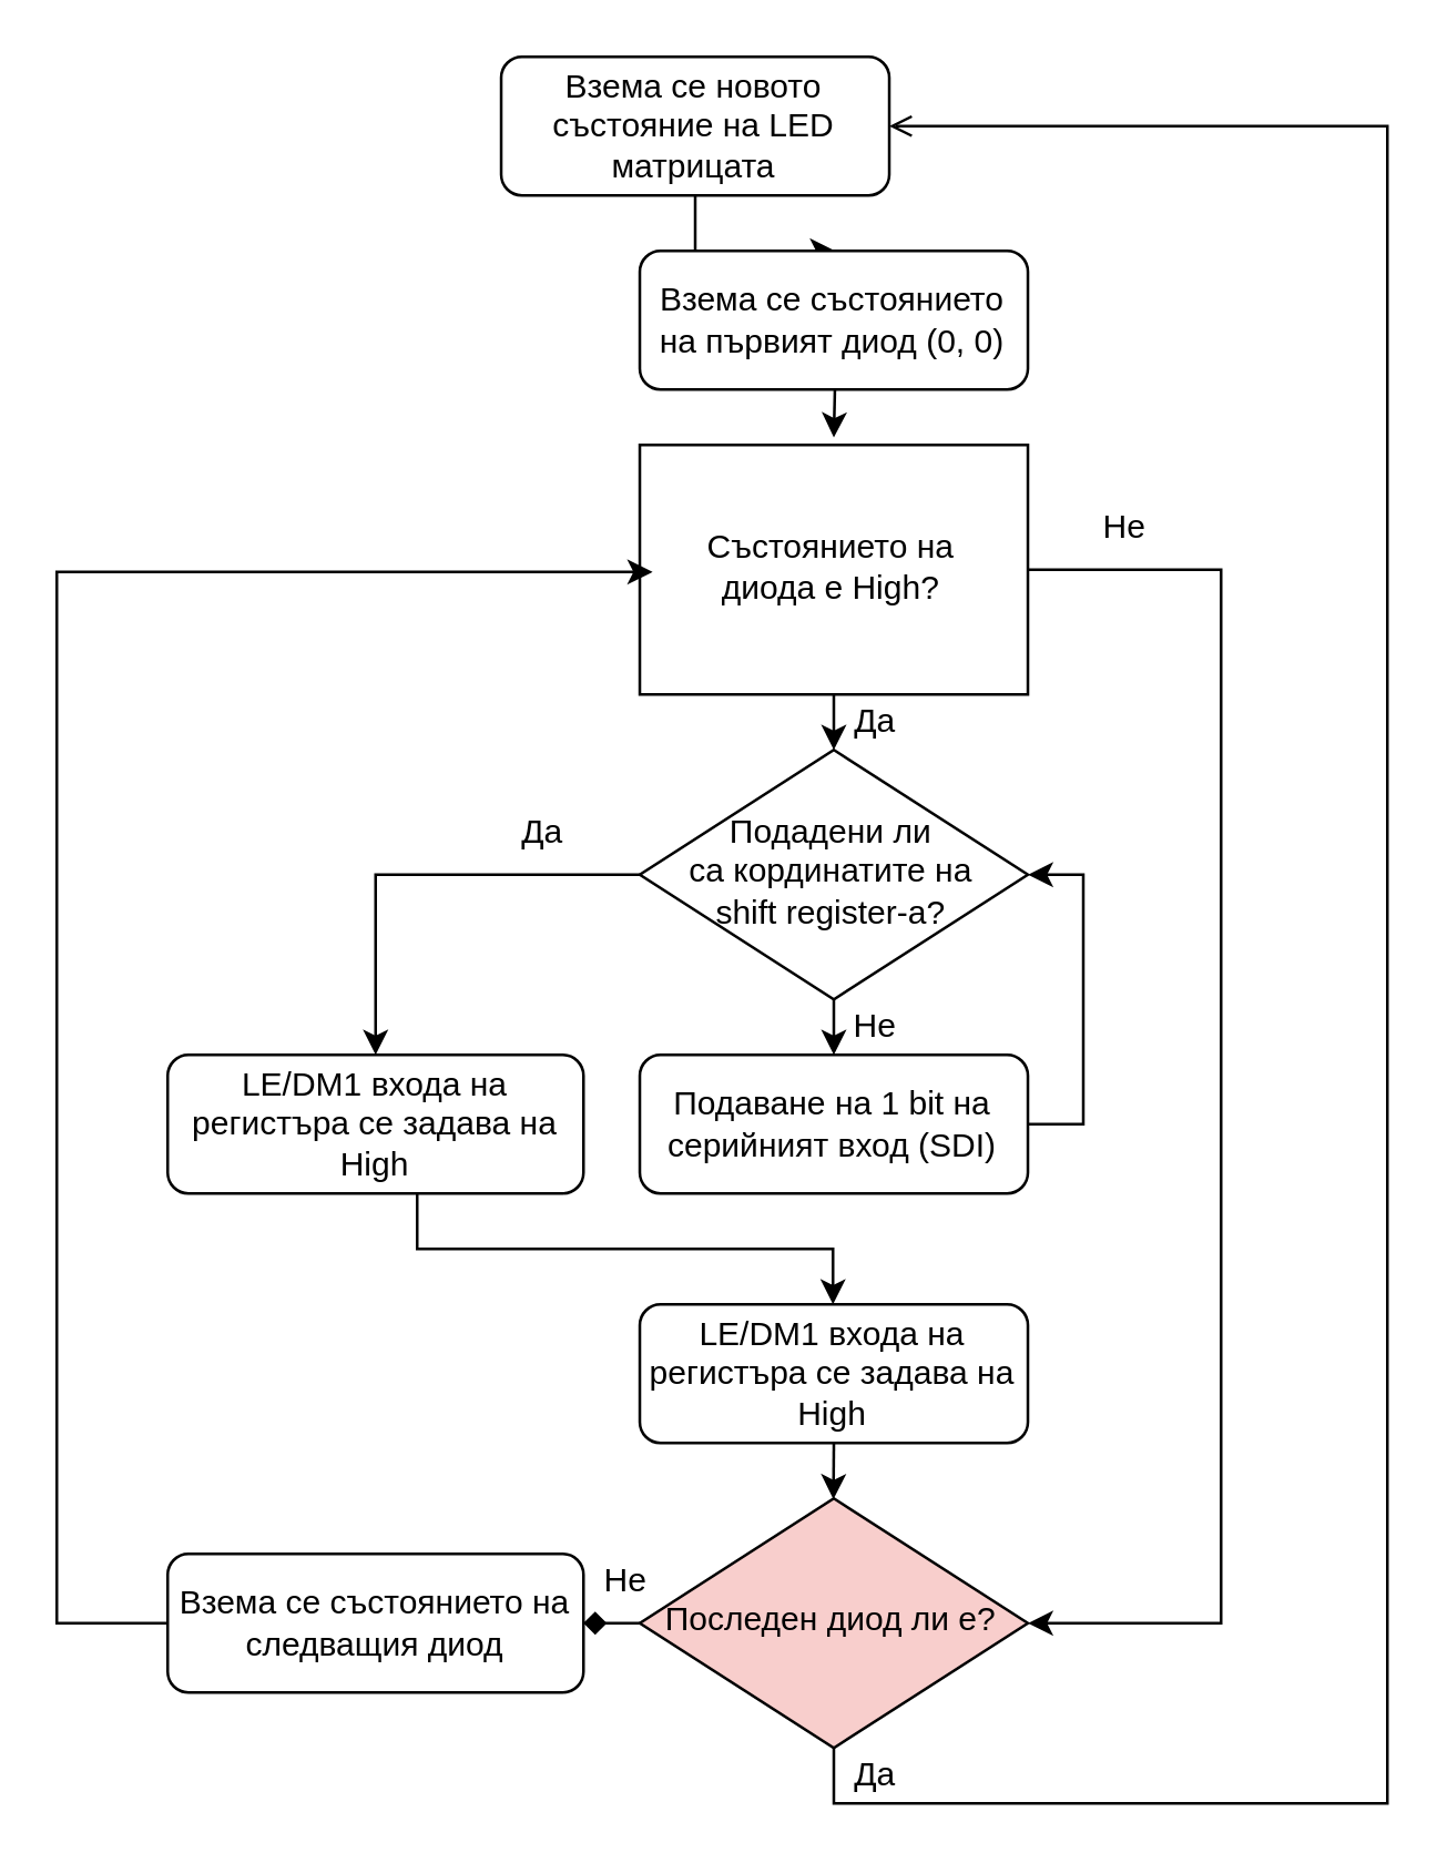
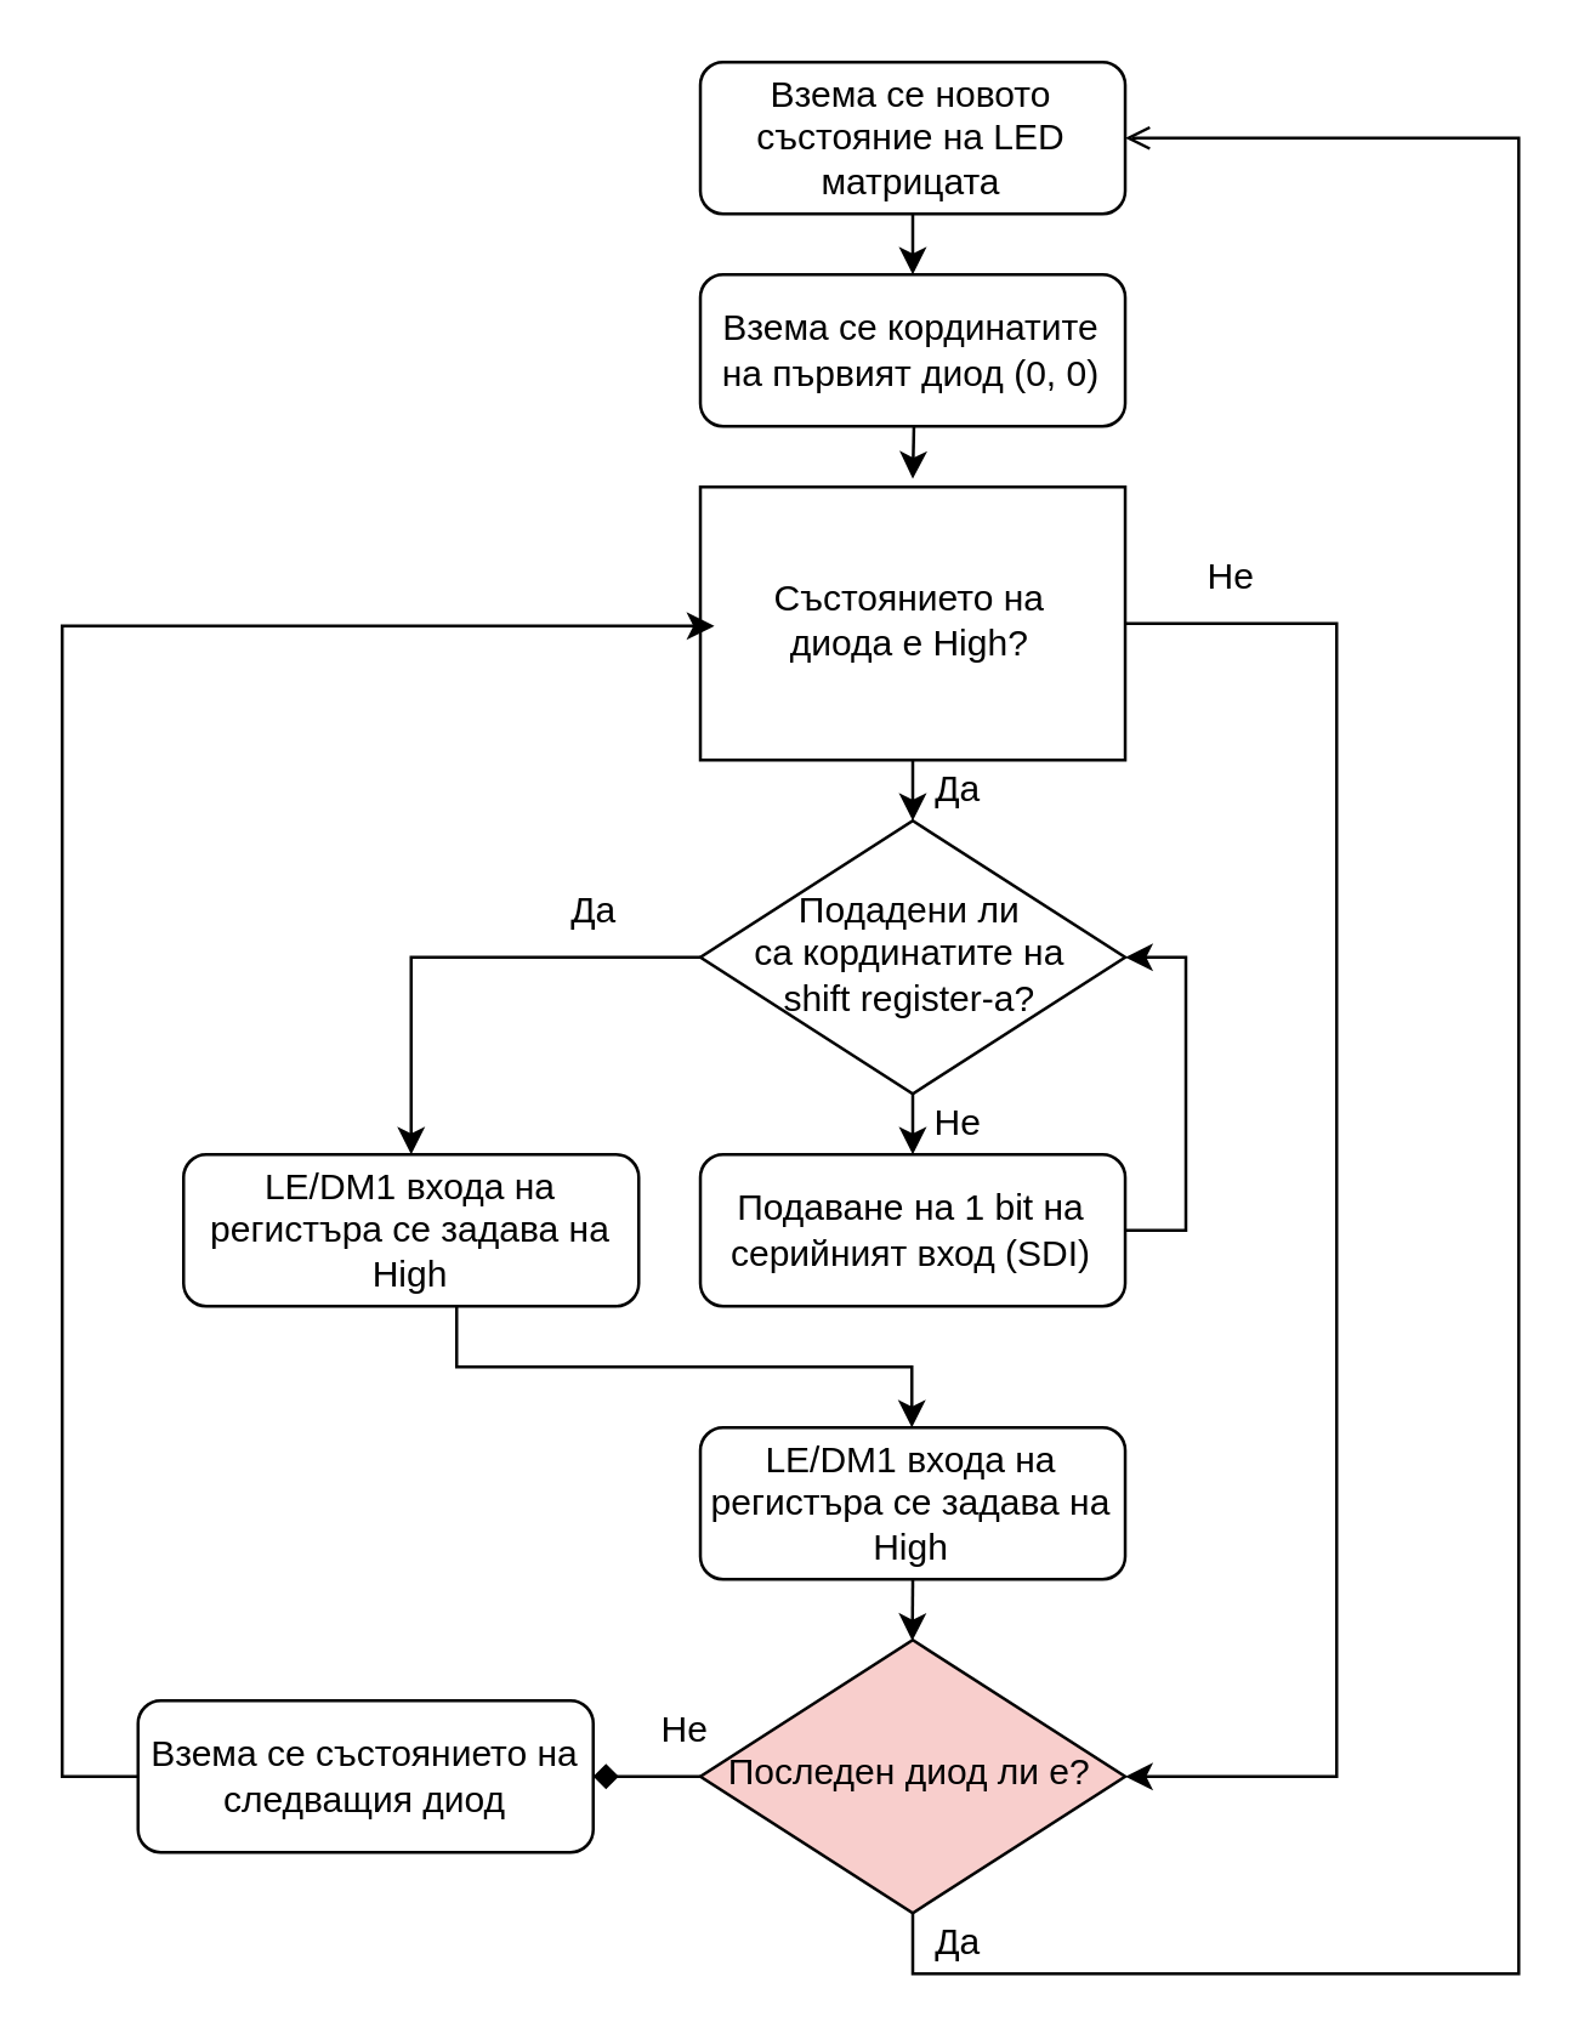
  <mxCell id="0" />
  <mxCell id="1" parent="0" />
  <mxCell id="2" style="edgeStyle=orthogonalEdgeStyle;rounded=0;orthogonalLoop=1;jettySize=auto;html=1;entryX=0.5;entryY=0;entryDx=0;entryDy=0;fontSize=12;" edge="1" parent="1" source="3"><mxGeometry relative="1" as="geometry"><mxPoint x="300.31" y="90" as="targetPoint" /></mxGeometry></mxCell>
- <mxCell id="3" value="&lt;span style=&quot;white-space: normal&quot;&gt;Взема се новото състояние на LED матрицата&lt;br&gt;&lt;/span&gt;" style="rounded=1;whiteSpace=wrap;html=1;fontSize=12;glass=0;strokeWidth=1;shadow=0;" parent="1" vertex="1"><mxGeometry x="180.31" y="20" width="140" height="50" as="geometry" /></mxCell>
+ <mxCell id="3" value="&lt;span style=&quot;white-space: normal&quot;&gt;Взема се новото състояние на LED матрицата&lt;br&gt;&lt;/span&gt;" style="rounded=1;whiteSpace=wrap;html=1;fontSize=12;glass=0;strokeWidth=1;shadow=0;" parent="1" vertex="1"><mxGeometry x="230.31" y="20" width="140" height="50" as="geometry" /></mxCell>
  <mxCell id="4" style="edgeStyle=orthogonalEdgeStyle;rounded=0;orthogonalLoop=1;jettySize=auto;html=1;entryX=0.5;entryY=-0.03;entryDx=0;entryDy=0;entryPerimeter=0;fontSize=12;" edge="1" parent="1" target="7"><mxGeometry relative="1" as="geometry"><mxPoint x="300.689" y="139.756" as="sourcePoint" /></mxGeometry></mxCell>
  <mxCell id="5" value="" style="edgeStyle=orthogonalEdgeStyle;rounded=0;orthogonalLoop=1;jettySize=auto;html=1;fontSize=12;entryX=1;entryY=0.5;entryDx=0;entryDy=0;" edge="1" parent="1" source="7" target="26"><mxGeometry relative="1" as="geometry"><mxPoint x="370.31" y="564.857" as="targetPoint" /><Array as="points"><mxPoint x="440" y="205" /><mxPoint x="440" y="585" /></Array></mxGeometry></mxCell>
  <mxCell id="6" value="" style="edgeStyle=orthogonalEdgeStyle;rounded=0;orthogonalLoop=1;jettySize=auto;html=1;fontSize=12;" edge="1" parent="1" source="7"><mxGeometry relative="1" as="geometry"><mxPoint x="300.31" y="270" as="targetPoint" /></mxGeometry></mxCell>
  <mxCell id="7" value="Състоянието на&lt;br&gt;диода е High?" style="fillColor=#ffffff;fontSize=12;spacingTop=0;spacing=2;spacingBottom=2;spacingRight=2;spacingLeft=0;horizontal=1;verticalAlign=middle;labelBackgroundColor=none;labelBorderColor=none;html=1;rounded=0;" vertex="1" parent="1"><mxGeometry x="230.31" y="160" width="140" height="90" as="geometry" /></mxCell>
  <mxCell id="8" value="" style="edgeStyle=orthogonalEdgeStyle;rounded=0;orthogonalLoop=1;jettySize=auto;html=1;fontSize=12;" edge="1" parent="1" source="10"><mxGeometry relative="1" as="geometry"><mxPoint x="300.453" y="380.092" as="targetPoint" /></mxGeometry></mxCell>
  <mxCell id="9" value="" style="edgeStyle=orthogonalEdgeStyle;rounded=0;orthogonalLoop=1;jettySize=auto;html=1;fontSize=12;entryX=0.5;entryY=0;entryDx=0;entryDy=0;" edge="1" parent="1" source="10" target="16"><mxGeometry relative="1" as="geometry"><mxPoint x="150.344" y="370.221" as="targetPoint" /></mxGeometry></mxCell>
  <mxCell id="10" value="Подадени ли&lt;br&gt;са кординатите на&lt;br&gt;shift register-a?" style="rhombus;fillColor=#ffffff;fontSize=12;spacingTop=0;spacing=2;spacingBottom=2;spacingRight=2;spacingLeft=0;horizontal=1;verticalAlign=middle;labelBackgroundColor=none;labelBorderColor=none;html=1;" vertex="1" parent="1"><mxGeometry x="230.31" y="270" width="140" height="90" as="geometry" /></mxCell>
  <mxCell id="11" value="" style="edgeStyle=orthogonalEdgeStyle;rounded=0;orthogonalLoop=1;jettySize=auto;html=1;fontSize=12;entryX=1;entryY=0.5;entryDx=0;entryDy=0;" edge="1" parent="1" source="12" target="10"><mxGeometry relative="1" as="geometry"><mxPoint x="450.31" y="405" as="targetPoint" /><Array as="points"><mxPoint x="390.31" y="405" /><mxPoint x="390.31" y="315" /></Array></mxGeometry></mxCell>
  <mxCell id="12" value="&lt;span style=&quot;white-space: normal&quot;&gt;Подаване на 1 bit на серийният вход (SDI)&lt;br&gt;&lt;/span&gt;" style="rounded=1;whiteSpace=wrap;html=1;fontSize=12;glass=0;strokeWidth=1;shadow=0;" vertex="1" parent="1"><mxGeometry x="230.31" y="380" width="140" height="50" as="geometry" /></mxCell>
  <mxCell id="13" value="Не&lt;br&gt;" style="text;html=1;align=center;verticalAlign=middle;resizable=0;points=[];autosize=1;fontSize=12;" vertex="1" parent="1"><mxGeometry x="300.31" y="360" width="30" height="20" as="geometry" /></mxCell>
- <mxCell id="14" value="&lt;span style=&quot;white-space: normal&quot;&gt;Взема се състоянието на първият диод (0, 0)&lt;br&gt;&lt;/span&gt;" style="rounded=1;whiteSpace=wrap;html=1;fontSize=12;glass=0;strokeWidth=1;shadow=0;" vertex="1" parent="1"><mxGeometry x="230.31" y="90" width="140" height="50" as="geometry" /></mxCell>
+ <mxCell id="14" value="&lt;span style=&quot;white-space: normal&quot;&gt;Взема се кординатите на първият диод (0, 0)&lt;br&gt;&lt;/span&gt;" style="rounded=1;whiteSpace=wrap;html=1;fontSize=12;glass=0;strokeWidth=1;shadow=0;" vertex="1" parent="1"><mxGeometry x="230.31" y="90" width="140" height="50" as="geometry" /></mxCell>
  <mxCell id="15" value="" style="edgeStyle=orthogonalEdgeStyle;rounded=0;orthogonalLoop=1;jettySize=auto;html=1;fontSize=12;" edge="1" parent="1" source="16" target="18"><mxGeometry relative="1" as="geometry"><Array as="points"><mxPoint x="150" y="450" /><mxPoint x="300" y="450" /></Array></mxGeometry></mxCell>
  <mxCell id="16" value="&lt;span style=&quot;white-space: normal&quot;&gt;LE/DM1 входа на регистъра се задава на High&lt;br&gt;&lt;/span&gt;" style="rounded=1;whiteSpace=wrap;html=1;fontSize=12;glass=0;strokeWidth=1;shadow=0;" vertex="1" parent="1"><mxGeometry x="60" y="380" width="150" height="50" as="geometry" /></mxCell>
  <mxCell id="17" style="edgeStyle=orthogonalEdgeStyle;rounded=0;orthogonalLoop=1;jettySize=auto;html=1;exitX=0.5;exitY=1;exitDx=0;exitDy=0;entryX=0.5;entryY=0;entryDx=0;entryDy=0;fontSize=12;" edge="1" parent="1" source="18"><mxGeometry relative="1" as="geometry"><mxPoint x="300.143" y="540.286" as="targetPoint" /></mxGeometry></mxCell>
  <mxCell id="18" value="&lt;span style=&quot;white-space: normal&quot;&gt;LE/DM1 входа на регистъра се задава на High&lt;br&gt;&lt;/span&gt;" style="rounded=1;whiteSpace=wrap;html=1;fontSize=12;glass=0;strokeWidth=1;shadow=0;" vertex="1" parent="1"><mxGeometry x="230.31" y="470" width="140" height="50" as="geometry" /></mxCell>
  <mxCell id="19" value="Да" style="text;html=1;align=center;verticalAlign=middle;resizable=0;points=[];autosize=1;fontSize=12;" vertex="1" parent="1"><mxGeometry x="180" y="290" width="30" height="20" as="geometry" /></mxCell>
  <mxCell id="20" value="Не" style="text;html=1;align=center;verticalAlign=middle;resizable=0;points=[];autosize=1;fontSize=12;" vertex="1" parent="1"><mxGeometry x="390" y="180" width="30" height="20" as="geometry" /></mxCell>
  <mxCell id="21" value="Да" style="text;html=1;align=center;verticalAlign=middle;resizable=0;points=[];autosize=1;fontSize=12;" vertex="1" parent="1"><mxGeometry x="300.31" y="250" width="30" height="20" as="geometry" /></mxCell>
  <mxCell id="22" value="" style="edgeStyle=orthogonalEdgeStyle;rounded=0;orthogonalLoop=1;jettySize=auto;html=1;fontSize=12;entryX=0.033;entryY=0.509;entryDx=0;entryDy=0;entryPerimeter=0;" edge="1" parent="1" source="23" target="7"><mxGeometry relative="1" as="geometry"><mxPoint x="10" y="210" as="targetPoint" /><Array as="points"><mxPoint x="20" y="585" /><mxPoint x="20" y="206" /></Array></mxGeometry></mxCell>
- <mxCell id="23" value="&lt;span style=&quot;white-space: normal&quot;&gt;Взема се състоянието на следващия диод&lt;br&gt;&lt;/span&gt;" style="rounded=1;whiteSpace=wrap;html=1;fontSize=12;glass=0;strokeWidth=1;shadow=0;" vertex="1" parent="1"><mxGeometry x="60" y="560" width="150" height="50" as="geometry" /></mxCell>
+ <mxCell id="23" value="&lt;span style=&quot;white-space: normal&quot;&gt;Взема се състоянието на следващия диод&lt;br&gt;&lt;/span&gt;" style="rounded=1;whiteSpace=wrap;html=1;fontSize=12;glass=0;strokeWidth=1;shadow=0;" vertex="1" parent="1"><mxGeometry x="45" y="560" width="150" height="50" as="geometry" /></mxCell>
  <mxCell id="24" value="" style="edgeStyle=orthogonalEdgeStyle;rounded=0;orthogonalLoop=1;jettySize=auto;html=1;fontSize=12;entryX=1;entryY=0.5;entryDx=0;entryDy=0;endArrow=open;" edge="1" parent="1" source="26" target="3"><mxGeometry relative="1" as="geometry"><mxPoint x="500" y="40" as="targetPoint" /><Array as="points"><mxPoint x="300" y="650" /><mxPoint x="500" y="650" /><mxPoint x="500" y="45" /></Array></mxGeometry></mxCell>
  <mxCell id="25" value="" style="edgeStyle=orthogonalEdgeStyle;rounded=0;orthogonalLoop=1;jettySize=auto;html=1;fontSize=12;endArrow=diamond;" edge="1" parent="1" source="26" target="23"><mxGeometry relative="1" as="geometry" /></mxCell>
  <mxCell id="26" value="Последен диод ли е?" style="rhombus;fillColor=#f8cecc;fontSize=12;spacingTop=0;spacing=2;spacingBottom=2;spacingRight=2;spacingLeft=0;horizontal=1;verticalAlign=middle;labelBackgroundColor=none;labelBorderColor=none;html=1;" vertex="1" parent="1"><mxGeometry x="230.31" y="540" width="140" height="90" as="geometry" /></mxCell>
  <mxCell id="27" value="Да" style="text;html=1;align=center;verticalAlign=middle;resizable=0;points=[];autosize=1;fontSize=12;" vertex="1" parent="1"><mxGeometry x="300.31" y="630" width="30" height="20" as="geometry" /></mxCell>
  <mxCell id="28" value="Не" style="text;html=1;align=center;verticalAlign=middle;resizable=0;points=[];autosize=1;fontSize=12;" vertex="1" parent="1"><mxGeometry x="210" y="560" width="30" height="20" as="geometry" /></mxCell>
